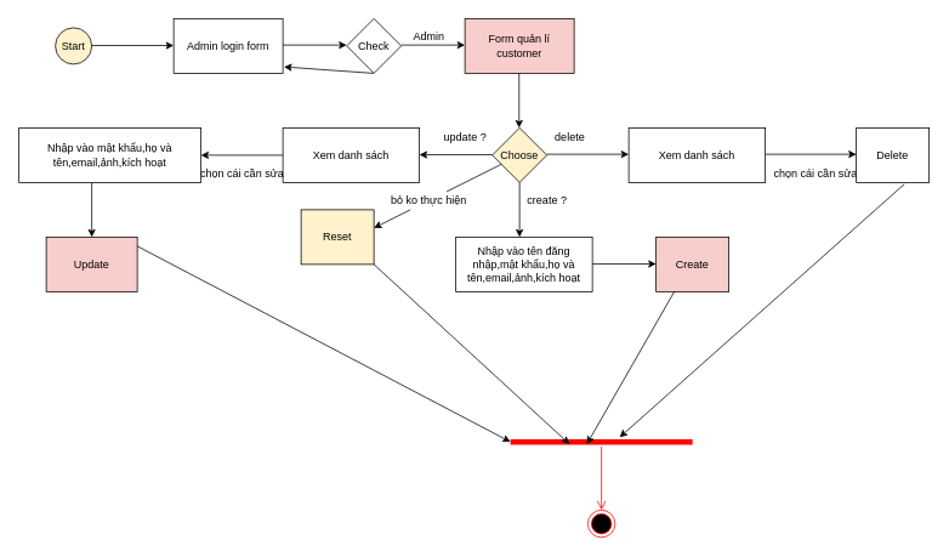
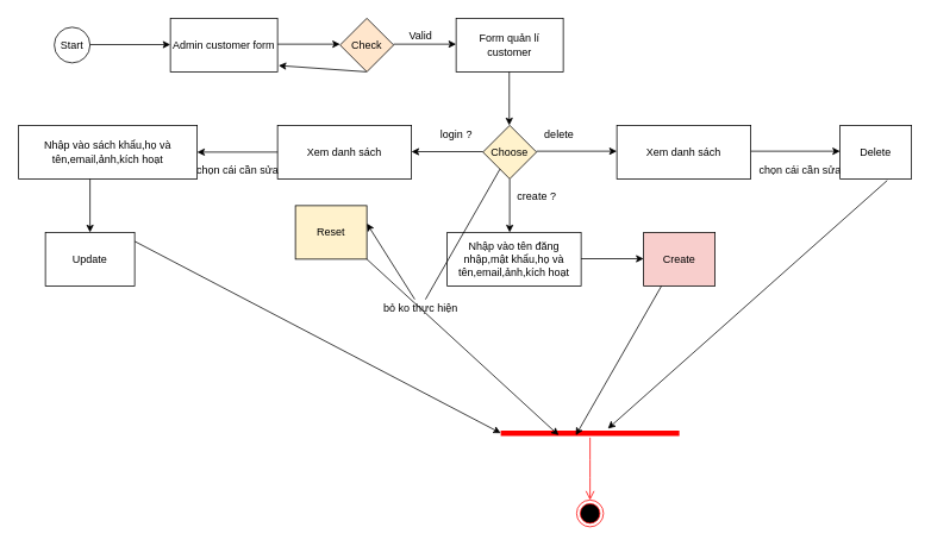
  <mxCell id="0" />
  <mxCell id="1" parent="0" />
- <mxCell id="2" value="Start" style="ellipse;whiteSpace=wrap;html=1;fillColor=#fff2cc;" parent="1" vertex="1"><mxGeometry x="60" y="30" width="40" height="40" as="geometry" /></mxCell>
+ <mxCell id="2" value="Start" style="ellipse;whiteSpace=wrap;html=1;" parent="1" vertex="1"><mxGeometry x="60" y="30" width="40" height="40" as="geometry" /></mxCell>
  <mxCell id="3" value="" style="endArrow=classic;html=1;" parent="1" edge="1"><mxGeometry width="50" height="50" relative="1" as="geometry"><mxPoint x="100" y="49.5" as="sourcePoint" /><mxPoint x="190" y="49.5" as="targetPoint" /></mxGeometry></mxCell>
- <mxCell id="4" value="Admin login form" style="rounded=0;whiteSpace=wrap;html=1;" parent="1" vertex="1"><mxGeometry x="190" y="20" width="120" height="60" as="geometry" /></mxCell>
+ <mxCell id="4" value="Admin customer form" style="rounded=0;whiteSpace=wrap;html=1;" parent="1" vertex="1"><mxGeometry x="190" y="20" width="120" height="60" as="geometry" /></mxCell>
  <mxCell id="5" value="" style="endArrow=classic;html=1;" parent="1" edge="1"><mxGeometry width="50" height="50" relative="1" as="geometry"><mxPoint x="310" y="49" as="sourcePoint" /><mxPoint x="380" y="49" as="targetPoint" /></mxGeometry></mxCell>
- <mxCell id="6" value="Check" style="rhombus;whiteSpace=wrap;html=1;" parent="1" vertex="1"><mxGeometry x="380" y="20" width="60" height="60" as="geometry" /></mxCell>
+ <mxCell id="6" value="Check" style="rhombus;whiteSpace=wrap;html=1;fillColor=#ffe6cc;" parent="1" vertex="1"><mxGeometry x="380" y="20" width="60" height="60" as="geometry" /></mxCell>
  <mxCell id="7" value="" style="endArrow=classic;html=1;" parent="1" edge="1"><mxGeometry width="50" height="50" relative="1" as="geometry"><mxPoint x="440" y="49" as="sourcePoint" /><mxPoint x="510" y="49" as="targetPoint" /></mxGeometry></mxCell>
- <mxCell id="8" value="Form quản lí customer" style="rounded=0;whiteSpace=wrap;html=1;fillColor=#f8cecc;" parent="1" vertex="1"><mxGeometry x="510" y="20" width="120" height="60" as="geometry" /></mxCell>
- <mxCell id="9" value="Admin" style="text;html=1;align=center;verticalAlign=middle;resizable=0;points=[];;autosize=1;" parent="1" vertex="1"><mxGeometry x="450" y="30" width="40" height="20" as="geometry" /></mxCell>
+ <mxCell id="8" value="Form quản lí customer" style="rounded=0;whiteSpace=wrap;html=1;" parent="1" vertex="1"><mxGeometry x="510" y="20" width="120" height="60" as="geometry" /></mxCell>
+ <mxCell id="9" value="Valid" style="text;html=1;align=center;verticalAlign=middle;resizable=0;points=[];;autosize=1;" parent="1" vertex="1"><mxGeometry x="450" y="30" width="40" height="20" as="geometry" /></mxCell>
  <mxCell id="10" value="" style="endArrow=classic;html=1;entryX=1.01;entryY=0.883;entryDx=0;entryDy=0;entryPerimeter=0;" parent="1" target="4" edge="1"><mxGeometry width="50" height="50" relative="1" as="geometry"><mxPoint x="409.5" y="80" as="sourcePoint" /><mxPoint x="409.5" y="140" as="targetPoint" /></mxGeometry></mxCell>
  <mxCell id="11" value="" style="endArrow=classic;html=1;" parent="1" edge="1"><mxGeometry width="50" height="50" relative="1" as="geometry"><mxPoint x="569.5" y="80" as="sourcePoint" /><mxPoint x="569.5" y="140" as="targetPoint" /></mxGeometry></mxCell>
  <mxCell id="12" value="Nhập vào tên đăng nhập,mật khẩu,họ và tên,email,ảnh,kích hoạt" style="rounded=0;whiteSpace=wrap;html=1;" parent="1" vertex="1"><mxGeometry x="500" y="260" width="150" height="60" as="geometry" /></mxCell>
  <mxCell id="13" value="" style="endArrow=classic;html=1;" parent="1" edge="1"><mxGeometry width="50" height="50" relative="1" as="geometry"><mxPoint x="570" y="200" as="sourcePoint" /><mxPoint x="570" y="260" as="targetPoint" /></mxGeometry></mxCell>
  <mxCell id="14" value="Choose" style="rhombus;whiteSpace=wrap;html=1;fillColor=#fff2cc;" parent="1" vertex="1"><mxGeometry x="540" y="140" width="60" height="60" as="geometry" /></mxCell>
  <mxCell id="15" value="" style="shape=line;html=1;strokeWidth=6;strokeColor=#ff0000;" parent="1" vertex="1"><mxGeometry x="560" y="480" width="200" height="10" as="geometry" /></mxCell>
  <mxCell id="16" value="" style="edgeStyle=orthogonalEdgeStyle;html=1;verticalAlign=bottom;endArrow=open;endSize=8;strokeColor=#ff0000;" parent="1" source="15" edge="1"><mxGeometry relative="1" as="geometry"><mxPoint x="660" y="560" as="targetPoint" /></mxGeometry></mxCell>
  <mxCell id="17" value="" style="ellipse;html=1;shape=endState;fillColor=#000000;strokeColor=#ff0000;" parent="1" vertex="1"><mxGeometry x="645" y="560" width="30" height="30" as="geometry" /></mxCell>
  <mxCell id="18" value="create ?" style="text;html=1;align=center;verticalAlign=middle;resizable=0;points=[];;autosize=1;" parent="1" vertex="1"><mxGeometry x="570" y="210" width="60" height="20" as="geometry" /></mxCell>
  <mxCell id="19" value="" style="endArrow=classic;html=1;" parent="1" edge="1"><mxGeometry width="50" height="50" relative="1" as="geometry"><mxPoint x="650" y="289.5" as="sourcePoint" /><mxPoint x="720" y="289.5" as="targetPoint" /></mxGeometry></mxCell>
  <mxCell id="20" value="Create" style="rounded=0;whiteSpace=wrap;html=1;fillColor=#f8cecc;" parent="1" vertex="1"><mxGeometry x="720" y="260" width="80" height="60" as="geometry" /></mxCell>
  <mxCell id="21" value="" style="endArrow=classic;html=1;" parent="1" edge="1"><mxGeometry width="50" height="50" relative="1" as="geometry"><mxPoint x="540" y="169.5" as="sourcePoint" /><mxPoint x="460" y="169.5" as="targetPoint" /></mxGeometry></mxCell>
- <mxCell id="22" value="update ?" style="text;html=1;align=center;verticalAlign=middle;resizable=0;points=[];;autosize=1;" parent="1" vertex="1"><mxGeometry x="480" y="140" width="60" height="20" as="geometry" /></mxCell>
+ <mxCell id="22" value="login ?" style="text;html=1;align=center;verticalAlign=middle;resizable=0;points=[];;autosize=1;" parent="1" vertex="1"><mxGeometry x="480" y="140" width="60" height="20" as="geometry" /></mxCell>
  <mxCell id="23" value="Xem danh sách" style="rounded=0;whiteSpace=wrap;html=1;" parent="1" vertex="1"><mxGeometry x="310" y="140" width="150" height="60" as="geometry" /></mxCell>
  <mxCell id="24" value="" style="endArrow=classic;html=1;" parent="1" target="26" edge="1"><mxGeometry width="50" height="50" relative="1" as="geometry"><mxPoint x="310" y="170" as="sourcePoint" /><mxPoint x="230" y="170" as="targetPoint" /></mxGeometry></mxCell>
  <mxCell id="25" value="chọn cái cần sửa" style="text;html=1;align=center;verticalAlign=middle;resizable=0;points=[];;autosize=1;" parent="1" vertex="1"><mxGeometry x="210" y="180" width="110" height="20" as="geometry" /></mxCell>
- <mxCell id="26" value="Nhập vào mật khẩu,họ và tên,email,ảnh,kích hoạt" style="rounded=0;whiteSpace=wrap;html=1;" parent="1" vertex="1"><mxGeometry x="20" y="140" width="200" height="60" as="geometry" /></mxCell>
+ <mxCell id="26" value="Nhập vào sách khẩu,họ và tên,email,ảnh,kích hoạt" style="rounded=0;whiteSpace=wrap;html=1;" parent="1" vertex="1"><mxGeometry x="20" y="140" width="200" height="60" as="geometry" /></mxCell>
  <mxCell id="27" value="" style="endArrow=classic;html=1;" parent="1" edge="1"><mxGeometry width="50" height="50" relative="1" as="geometry"><mxPoint x="600" y="169" as="sourcePoint" /><mxPoint x="690" y="169" as="targetPoint" /></mxGeometry></mxCell>
  <mxCell id="28" value="delete" style="text;html=1;align=center;verticalAlign=middle;resizable=0;points=[];;autosize=1;" parent="1" vertex="1"><mxGeometry x="600" y="140" width="50" height="20" as="geometry" /></mxCell>
  <mxCell id="29" value="Xem danh sách" style="rounded=0;whiteSpace=wrap;html=1;" parent="1" vertex="1"><mxGeometry x="690" y="140" width="150" height="60" as="geometry" /></mxCell>
  <mxCell id="30" value="" style="endArrow=classic;html=1;" parent="1" edge="1"><mxGeometry width="50" height="50" relative="1" as="geometry"><mxPoint x="840" y="169" as="sourcePoint" /><mxPoint x="940" y="169" as="targetPoint" /></mxGeometry></mxCell>
  <mxCell id="31" value="chọn cái cần sửa" style="text;html=1;align=center;verticalAlign=middle;resizable=0;points=[];;autosize=1;" parent="1" vertex="1"><mxGeometry x="840" y="180" width="110" height="20" as="geometry" /></mxCell>
  <mxCell id="32" value="Delete" style="rounded=0;whiteSpace=wrap;html=1;" parent="1" vertex="1"><mxGeometry x="940" y="140" width="80" height="60" as="geometry" /></mxCell>
  <mxCell id="33" value="" style="endArrow=classic;html=1;entryX=0.42;entryY=0.74;entryDx=0;entryDy=0;entryPerimeter=0;exitX=0.25;exitY=1;exitDx=0;exitDy=0;" parent="1" source="20" target="15" edge="1"><mxGeometry width="50" height="50" relative="1" as="geometry"><mxPoint x="640" y="420" as="sourcePoint" /><mxPoint x="690" y="370" as="targetPoint" /></mxGeometry></mxCell>
  <mxCell id="34" value="" style="endArrow=classic;html=1;exitX=0.66;exitY=1.03;exitDx=0;exitDy=0;exitPerimeter=0;" parent="1" source="32" edge="1"><mxGeometry width="50" height="50" relative="1" as="geometry"><mxPoint x="910" y="400" as="sourcePoint" /><mxPoint x="680" y="480" as="targetPoint" /></mxGeometry></mxCell>
  <mxCell id="35" value="" style="endArrow=classic;html=1;" parent="1" source="37" edge="1"><mxGeometry width="50" height="50" relative="1" as="geometry"><mxPoint x="390" y="280" as="sourcePoint" /><mxPoint x="410" y="250" as="targetPoint" /></mxGeometry></mxCell>
  <mxCell id="36" value="Reset" style="rounded=0;whiteSpace=wrap;html=1;fillColor=#fff2cc;" parent="1" vertex="1"><mxGeometry x="330" y="230" width="80" height="60" as="geometry" /></mxCell>
- <mxCell id="37" value="bỏ ko thực hiện" style="text;html=1;align=center;verticalAlign=middle;resizable=0;points=[];;autosize=1;" parent="1" vertex="1"><mxGeometry x="420" y="210" width="100" height="20" as="geometry" /></mxCell>
+ <mxCell id="37" value="bỏ ko thực hiện" style="text;html=1;align=center;verticalAlign=middle;resizable=0;points=[];;autosize=1;" parent="1" vertex="1"><mxGeometry x="420" y="335" width="100" height="20" as="geometry" /></mxCell>
  <mxCell id="38" value="" style="endArrow=none;html=1;" parent="1" source="14" target="37" edge="1"><mxGeometry width="50" height="50" relative="1" as="geometry"><mxPoint x="550" y="180" as="sourcePoint" /><mxPoint x="410" y="250" as="targetPoint" /></mxGeometry></mxCell>
  <mxCell id="39" value="" style="endArrow=classic;html=1;entryX=0.324;entryY=0.74;entryDx=0;entryDy=0;entryPerimeter=0;exitX=1;exitY=1;exitDx=0;exitDy=0;exitPerimeter=0;" parent="1" source="36" target="15" edge="1"><mxGeometry width="50" height="50" relative="1" as="geometry"><mxPoint x="420" y="330" as="sourcePoint" /><mxPoint x="470" y="280" as="targetPoint" /></mxGeometry></mxCell>
  <mxCell id="40" value="" style="endArrow=classic;html=1;exitX=0.4;exitY=1;exitDx=0;exitDy=0;exitPerimeter=0;" edge="1" parent="1" source="26"><mxGeometry width="50" height="50" relative="1" as="geometry"><mxPoint x="90" y="310" as="sourcePoint" /><mxPoint x="100" y="260" as="targetPoint" /></mxGeometry></mxCell>
- <mxCell id="41" value="Update" style="rounded=0;whiteSpace=wrap;html=1;fillColor=#f8cecc;" vertex="1" parent="1"><mxGeometry x="50" y="260" width="100" height="60" as="geometry" /></mxCell>
+ <mxCell id="41" value="Update" style="rounded=0;whiteSpace=wrap;html=1;" vertex="1" parent="1"><mxGeometry x="50" y="260" width="100" height="60" as="geometry" /></mxCell>
  <mxCell id="42" value="" style="endArrow=classic;html=1;entryX=0;entryY=0.5;entryDx=0;entryDy=0;entryPerimeter=0;exitX=1;exitY=1;exitDx=0;exitDy=0;exitPerimeter=0;" edge="1" parent="1" target="15"><mxGeometry width="50" height="50" relative="1" as="geometry"><mxPoint x="150" y="270" as="sourcePoint" /><mxPoint x="364.8" y="467.4" as="targetPoint" /></mxGeometry></mxCell>
